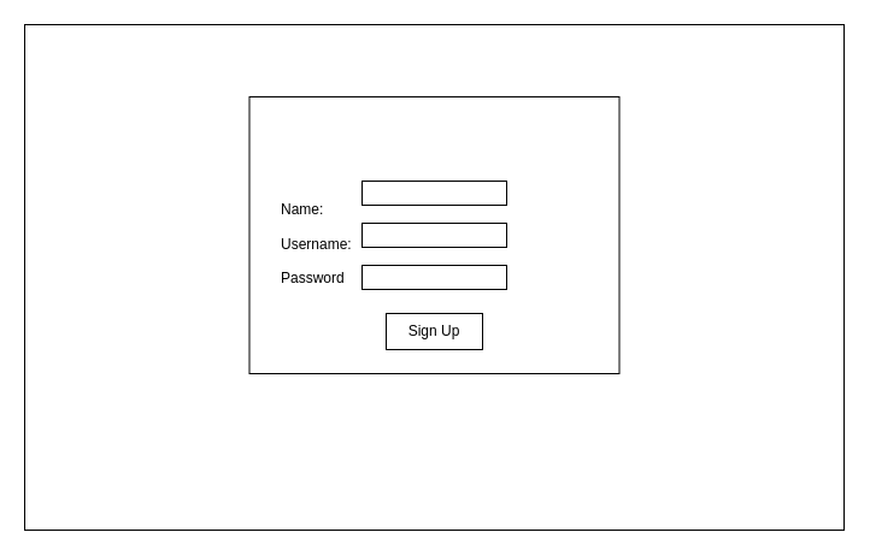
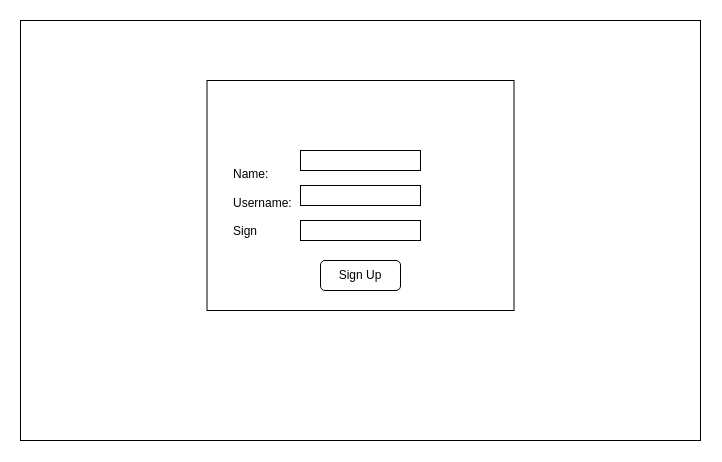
  <mxCell id="0" />
  <mxCell id="1" parent="0" />
  <mxCell id="2" value="" style="rounded=0;whiteSpace=wrap;html=1;" parent="1" vertex="1"><mxGeometry x="20" y="20" width="680" height="420" as="geometry" /></mxCell>
- <mxCell id="3" value="&lt;div style=&quot;&quot;&gt;&lt;span style=&quot;background-color: initial;&quot;&gt;&lt;br&gt;&lt;/span&gt;&lt;/div&gt;&lt;div style=&quot;&quot;&gt;&lt;span style=&quot;background-color: initial;&quot;&gt;Name:&lt;/span&gt;&lt;/div&gt;&lt;div style=&quot;&quot;&gt;&lt;span style=&quot;background-color: initial;&quot;&gt;&amp;nbsp;&lt;/span&gt;&lt;/div&gt;&lt;div style=&quot;&quot;&gt;&lt;span style=&quot;background-color: initial;&quot;&gt;Username:&lt;/span&gt;&lt;/div&gt;&lt;div style=&quot;&quot;&gt;&lt;span style=&quot;background-color: initial;&quot;&gt;&lt;br&gt;&lt;/span&gt;&lt;/div&gt;&lt;div style=&quot;&quot;&gt;&lt;span style=&quot;background-color: initial;&quot;&gt;Password&lt;/span&gt;&lt;/div&gt;" style="rounded=0;whiteSpace=wrap;html=1;align=left;spacingLeft=24;" parent="1" vertex="1"><mxGeometry x="206.5" y="80" width="307" height="230" as="geometry" /></mxCell>
+ <mxCell id="3" value="&lt;div style=&quot;&quot;&gt;&lt;span style=&quot;background-color: initial;&quot;&gt;&lt;br&gt;&lt;/span&gt;&lt;/div&gt;&lt;div style=&quot;&quot;&gt;&lt;span style=&quot;background-color: initial;&quot;&gt;Name:&lt;/span&gt;&lt;/div&gt;&lt;div style=&quot;&quot;&gt;&lt;span style=&quot;background-color: initial;&quot;&gt;&amp;nbsp;&lt;/span&gt;&lt;/div&gt;&lt;div style=&quot;&quot;&gt;&lt;span style=&quot;background-color: initial;&quot;&gt;Username:&lt;/span&gt;&lt;/div&gt;&lt;div style=&quot;&quot;&gt;&lt;span style=&quot;background-color: initial;&quot;&gt;&lt;br&gt;&lt;/span&gt;&lt;/div&gt;&lt;div style=&quot;&quot;&gt;&lt;span style=&quot;background-color: initial;&quot;&gt;Sign&lt;/span&gt;&lt;/div&gt;" style="rounded=0;whiteSpace=wrap;html=1;align=left;spacingLeft=24;" parent="1" vertex="1"><mxGeometry x="206.5" y="80" width="307" height="230" as="geometry" /></mxCell>
  <mxCell id="4" value="" style="rounded=0;whiteSpace=wrap;html=1;" parent="1" vertex="1"><mxGeometry x="300" y="150" width="120" height="20" as="geometry" /></mxCell>
  <mxCell id="5" value="" style="rounded=0;whiteSpace=wrap;html=1;" parent="1" vertex="1"><mxGeometry x="300" y="185" width="120" height="20" as="geometry" /></mxCell>
  <mxCell id="6" value="" style="rounded=0;whiteSpace=wrap;html=1;" parent="1" vertex="1"><mxGeometry x="300" y="220" width="120" height="20" as="geometry" /></mxCell>
- <mxCell id="7" value="Sign Up" style="rounded=0;whiteSpace=wrap;html=1;" parent="1" vertex="1"><mxGeometry x="320" y="260" width="80" height="30" as="geometry" /></mxCell>
+ <mxCell id="7" value="Sign Up" style="whiteSpace=wrap;html=1;rounded=1;" parent="1" vertex="1"><mxGeometry x="320" y="260" width="80" height="30" as="geometry" /></mxCell>
